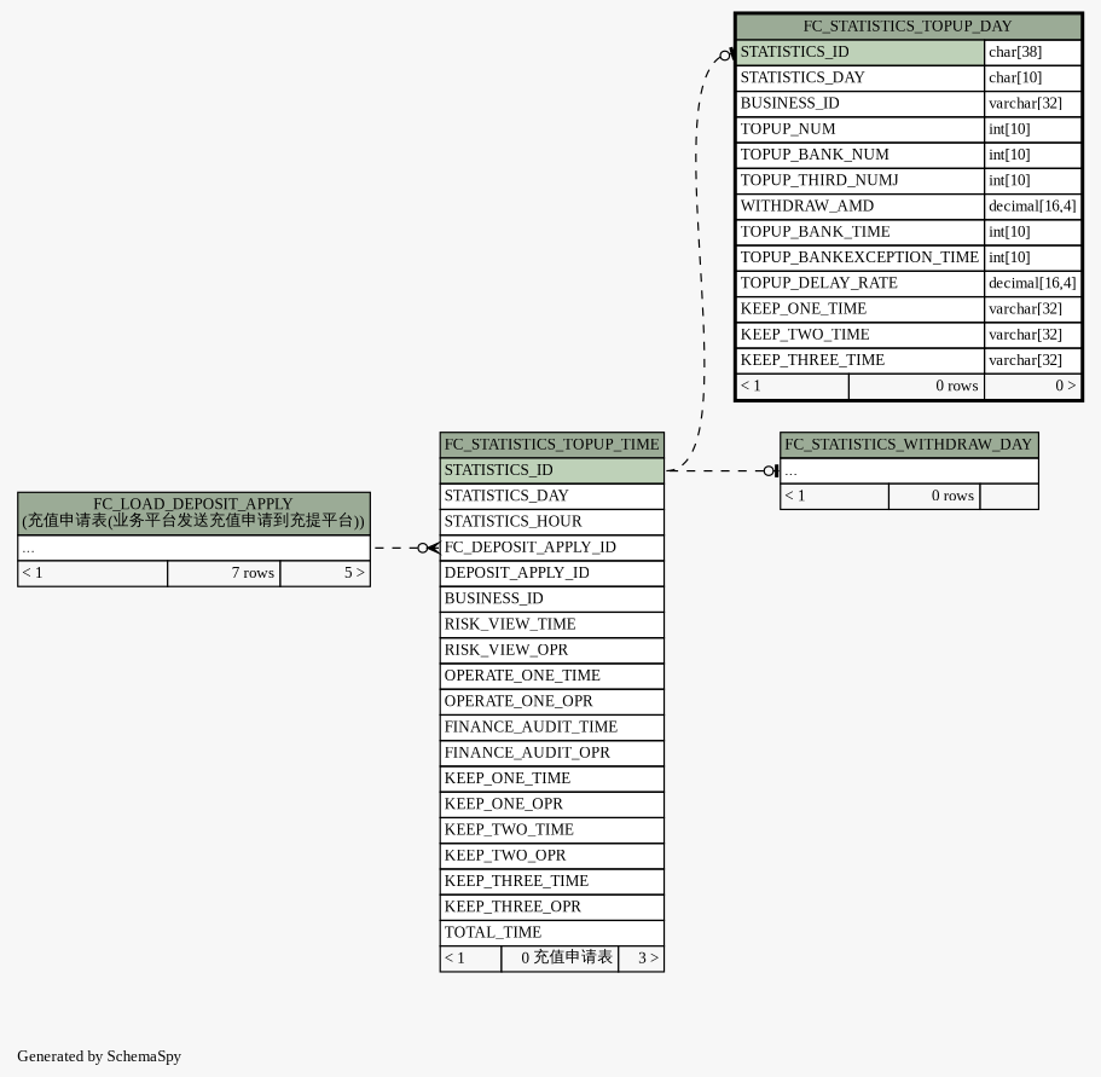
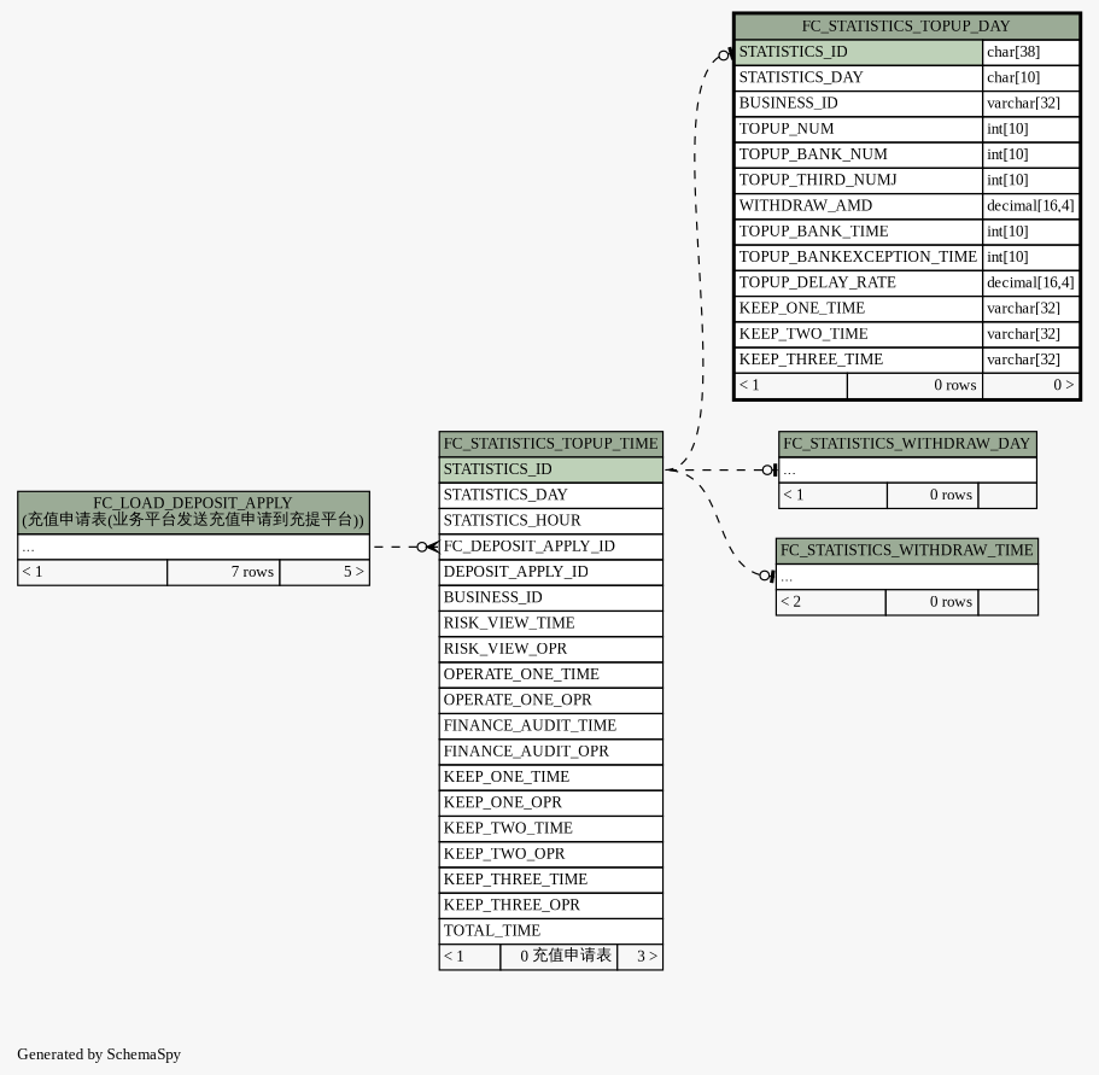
  digraph {
    bgcolor="#f7f7f7"
    fontname="Liberation Serif"
    fontsize=11
    label="\nGenerated by SchemaSpy"
    labeljust=l
    nodesep=0.18
    rankdir=RL
    ranksep=0.46
    node [fontname="Liberation Serif" fontsize=11 shape=plaintext]
    edge [arrowhead=none arrowsize=0.8 arrowtail=teeodot dir=back fontname="Liberation Serif" headport="STATISTICS_ID:e" style=dashed tailport="elipses:w"]
    n1 [label=<     <TABLE BORDER="2" CELLBORDER="1" CELLSPACING="0" BGCOLOR="#ffffff">       <TR><TD COLSPAN="3" BGCOLOR="#9bab96" ALIGN="CENTER">FC_STATISTICS_TOPUP_DAY</TD></TR>       <TR><TD PORT="STATISTICS_ID" COLSPAN="2" BGCOLOR="#bed1b8" ALIGN="LEFT">STATISTICS_ID</TD><TD PORT="STATISTICS_ID.type" ALIGN="LEFT">char[38]</TD></TR>       <TR><TD PORT="STATISTICS_DAY" COLSPAN="2" ALIGN="LEFT">STATISTICS_DAY</TD><TD PORT="STATISTICS_DAY.type" ALIGN="LEFT">char[10]</TD></TR>       <TR><TD PORT="BUSINESS_ID" COLSPAN="2" ALIGN="LEFT">BUSINESS_ID</TD><TD PORT="BUSINESS_ID.type" ALIGN="LEFT">varchar[32]</TD></TR>       <TR><TD PORT="TOPUP_NUM" COLSPAN="2" ALIGN="LEFT">TOPUP_NUM</TD><TD PORT="TOPUP_NUM.type" ALIGN="LEFT">int[10]</TD></TR>       <TR><TD PORT="TOPUP_BANK_NUM" COLSPAN="2" ALIGN="LEFT">TOPUP_BANK_NUM</TD><TD PORT="TOPUP_BANK_NUM.type" ALIGN="LEFT">int[10]</TD></TR>       <TR><TD PORT="TOPUP_THIRD_NUMJ" COLSPAN="2" ALIGN="LEFT">TOPUP_THIRD_NUMJ</TD><TD PORT="TOPUP_THIRD_NUMJ.type" ALIGN="LEFT">int[10]</TD></TR>       <TR><TD PORT="WITHDRAW_AMD" COLSPAN="2" ALIGN="LEFT">WITHDRAW_AMD</TD><TD PORT="WITHDRAW_AMD.type" ALIGN="LEFT">decimal[16,4]</TD></TR>       <TR><TD PORT="TOPUP_BANK_TIME" COLSPAN="2" ALIGN="LEFT">TOPUP_BANK_TIME</TD><TD PORT="TOPUP_BANK_TIME.type" ALIGN="LEFT">int[10]</TD></TR>       <TR><TD PORT="TOPUP_BANKEXCEPTION_TIME" COLSPAN="2" ALIGN="LEFT">TOPUP_BANKEXCEPTION_TIME</TD><TD PORT="TOPUP_BANKEXCEPTION_TIME.type" ALIGN="LEFT">int[10]</TD></TR>       <TR><TD PORT="TOPUP_DELAY_RATE" COLSPAN="2" ALIGN="LEFT">TOPUP_DELAY_RATE</TD><TD PORT="TOPUP_DELAY_RATE.type" ALIGN="LEFT">decimal[16,4]</TD></TR>       <TR><TD PORT="KEEP_ONE_TIME" COLSPAN="2" ALIGN="LEFT">KEEP_ONE_TIME</TD><TD PORT="KEEP_ONE_TIME.type" ALIGN="LEFT">varchar[32]</TD></TR>       <TR><TD PORT="KEEP_TWO_TIME" COLSPAN="2" ALIGN="LEFT">KEEP_TWO_TIME</TD><TD PORT="KEEP_TWO_TIME.type" ALIGN="LEFT">varchar[32]</TD></TR>       <TR><TD PORT="KEEP_THREE_TIME" COLSPAN="2" ALIGN="LEFT">KEEP_THREE_TIME</TD><TD PORT="KEEP_THREE_TIME.type" ALIGN="LEFT">varchar[32]</TD></TR>       <TR><TD ALIGN="LEFT" BGCOLOR="#f7f7f7">&lt; 1</TD><TD ALIGN="RIGHT" BGCOLOR="#f7f7f7">0 rows</TD><TD ALIGN="RIGHT" BGCOLOR="#f7f7f7">0 &gt;</TD></TR>     </TABLE>>]
    n2 [label=<     <TABLE BORDER="0" CELLBORDER="1" CELLSPACING="0" BGCOLOR="#ffffff">       <TR><TD COLSPAN="3" BGCOLOR="#9bab96" ALIGN="CENTER">FC_STATISTICS_TOPUP_TIME</TD></TR>       <TR><TD PORT="STATISTICS_ID" COLSPAN="3" BGCOLOR="#bed1b8" ALIGN="LEFT">STATISTICS_ID</TD></TR>       <TR><TD PORT="STATISTICS_DAY" COLSPAN="3" ALIGN="LEFT">STATISTICS_DAY</TD></TR>       <TR><TD PORT="STATISTICS_HOUR" COLSPAN="3" ALIGN="LEFT">STATISTICS_HOUR</TD></TR>       <TR><TD PORT="FC_DEPOSIT_APPLY_ID" COLSPAN="3" ALIGN="LEFT">FC_DEPOSIT_APPLY_ID</TD></TR>       <TR><TD PORT="DEPOSIT_APPLY_ID" COLSPAN="3" ALIGN="LEFT">DEPOSIT_APPLY_ID</TD></TR>       <TR><TD PORT="BUSINESS_ID" COLSPAN="3" ALIGN="LEFT">BUSINESS_ID</TD></TR>       <TR><TD PORT="RISK_VIEW_TIME" COLSPAN="3" ALIGN="LEFT">RISK_VIEW_TIME</TD></TR>       <TR><TD PORT="RISK_VIEW_OPR" COLSPAN="3" ALIGN="LEFT">RISK_VIEW_OPR</TD></TR>       <TR><TD PORT="OPERATE_ONE_TIME" COLSPAN="3" ALIGN="LEFT">OPERATE_ONE_TIME</TD></TR>       <TR><TD PORT="OPERATE_ONE_OPR" COLSPAN="3" ALIGN="LEFT">OPERATE_ONE_OPR</TD></TR>       <TR><TD PORT="FINANCE_AUDIT_TIME" COLSPAN="3" ALIGN="LEFT">FINANCE_AUDIT_TIME</TD></TR>       <TR><TD PORT="FINANCE_AUDIT_OPR" COLSPAN="3" ALIGN="LEFT">FINANCE_AUDIT_OPR</TD></TR>       <TR><TD PORT="KEEP_ONE_TIME" COLSPAN="3" ALIGN="LEFT">KEEP_ONE_TIME</TD></TR>       <TR><TD PORT="KEEP_ONE_OPR" COLSPAN="3" ALIGN="LEFT">KEEP_ONE_OPR</TD></TR>       <TR><TD PORT="KEEP_TWO_TIME" COLSPAN="3" ALIGN="LEFT">KEEP_TWO_TIME</TD></TR>       <TR><TD PORT="KEEP_TWO_OPR" COLSPAN="3" ALIGN="LEFT">KEEP_TWO_OPR</TD></TR>       <TR><TD PORT="KEEP_THREE_TIME" COLSPAN="3" ALIGN="LEFT">KEEP_THREE_TIME</TD></TR>       <TR><TD PORT="KEEP_THREE_OPR" COLSPAN="3" ALIGN="LEFT">KEEP_THREE_OPR</TD></TR>       <TR><TD PORT="TOTAL_TIME" COLSPAN="3" ALIGN="LEFT">TOTAL_TIME</TD></TR>       <TR><TD ALIGN="LEFT" BGCOLOR="#f7f7f7">&lt; 1</TD><TD ALIGN="RIGHT" BGCOLOR="#f7f7f7">0 充值申请表</TD><TD ALIGN="RIGHT" BGCOLOR="#f7f7f7">3 &gt;</TD></TR>     </TABLE>>]
    n3 [label=<     <TABLE BORDER="0" CELLBORDER="1" CELLSPACING="0" BGCOLOR="#ffffff">       <TR><TD COLSPAN="3" BGCOLOR="#9bab96" ALIGN="CENTER">FC_LOAD_DEPOSIT_APPLY<br/>(充值申请表(业务平台发送充值申请到充提平台))</TD></TR>       <TR><TD PORT="elipses" COLSPAN="3" ALIGN="LEFT">...</TD></TR>       <TR><TD ALIGN="LEFT" BGCOLOR="#f7f7f7">&lt; 1</TD><TD ALIGN="RIGHT" BGCOLOR="#f7f7f7">7 rows</TD><TD ALIGN="RIGHT" BGCOLOR="#f7f7f7">5 &gt;</TD></TR>     </TABLE>>]
    n4 [label=<     <TABLE BORDER="0" CELLBORDER="1" CELLSPACING="0" BGCOLOR="#ffffff">       <TR><TD COLSPAN="3" BGCOLOR="#9bab96" ALIGN="CENTER">FC_STATISTICS_WITHDRAW_DAY</TD></TR>       <TR><TD PORT="elipses" COLSPAN="3" ALIGN="LEFT">...</TD></TR>       <TR><TD ALIGN="LEFT" BGCOLOR="#f7f7f7">&lt; 1</TD><TD ALIGN="RIGHT" BGCOLOR="#f7f7f7">0 rows</TD><TD ALIGN="RIGHT" BGCOLOR="#f7f7f7">  </TD></TR>     </TABLE>>]
+   n5 [label=<     <TABLE BORDER="0" CELLBORDER="1" CELLSPACING="0" BGCOLOR="#ffffff">       <TR><TD COLSPAN="3" BGCOLOR="#9bab96" ALIGN="CENTER">FC_STATISTICS_WITHDRAW_TIME</TD></TR>       <TR><TD PORT="elipses" COLSPAN="3" ALIGN="LEFT">...</TD></TR>       <TR><TD ALIGN="LEFT" BGCOLOR="#f7f7f7">&lt; 2</TD><TD ALIGN="RIGHT" BGCOLOR="#f7f7f7">0 rows</TD><TD ALIGN="RIGHT" BGCOLOR="#f7f7f7">  </TD></TR>     </TABLE>>]
    n1 -> n2 [tailport="STATISTICS_ID:w"]
    n2 -> n3 [arrowtail=crowodot headport="elipses:e" tailport="FC_DEPOSIT_APPLY_ID:w"]
    n4 -> n2
+   n5 -> n2
  }
